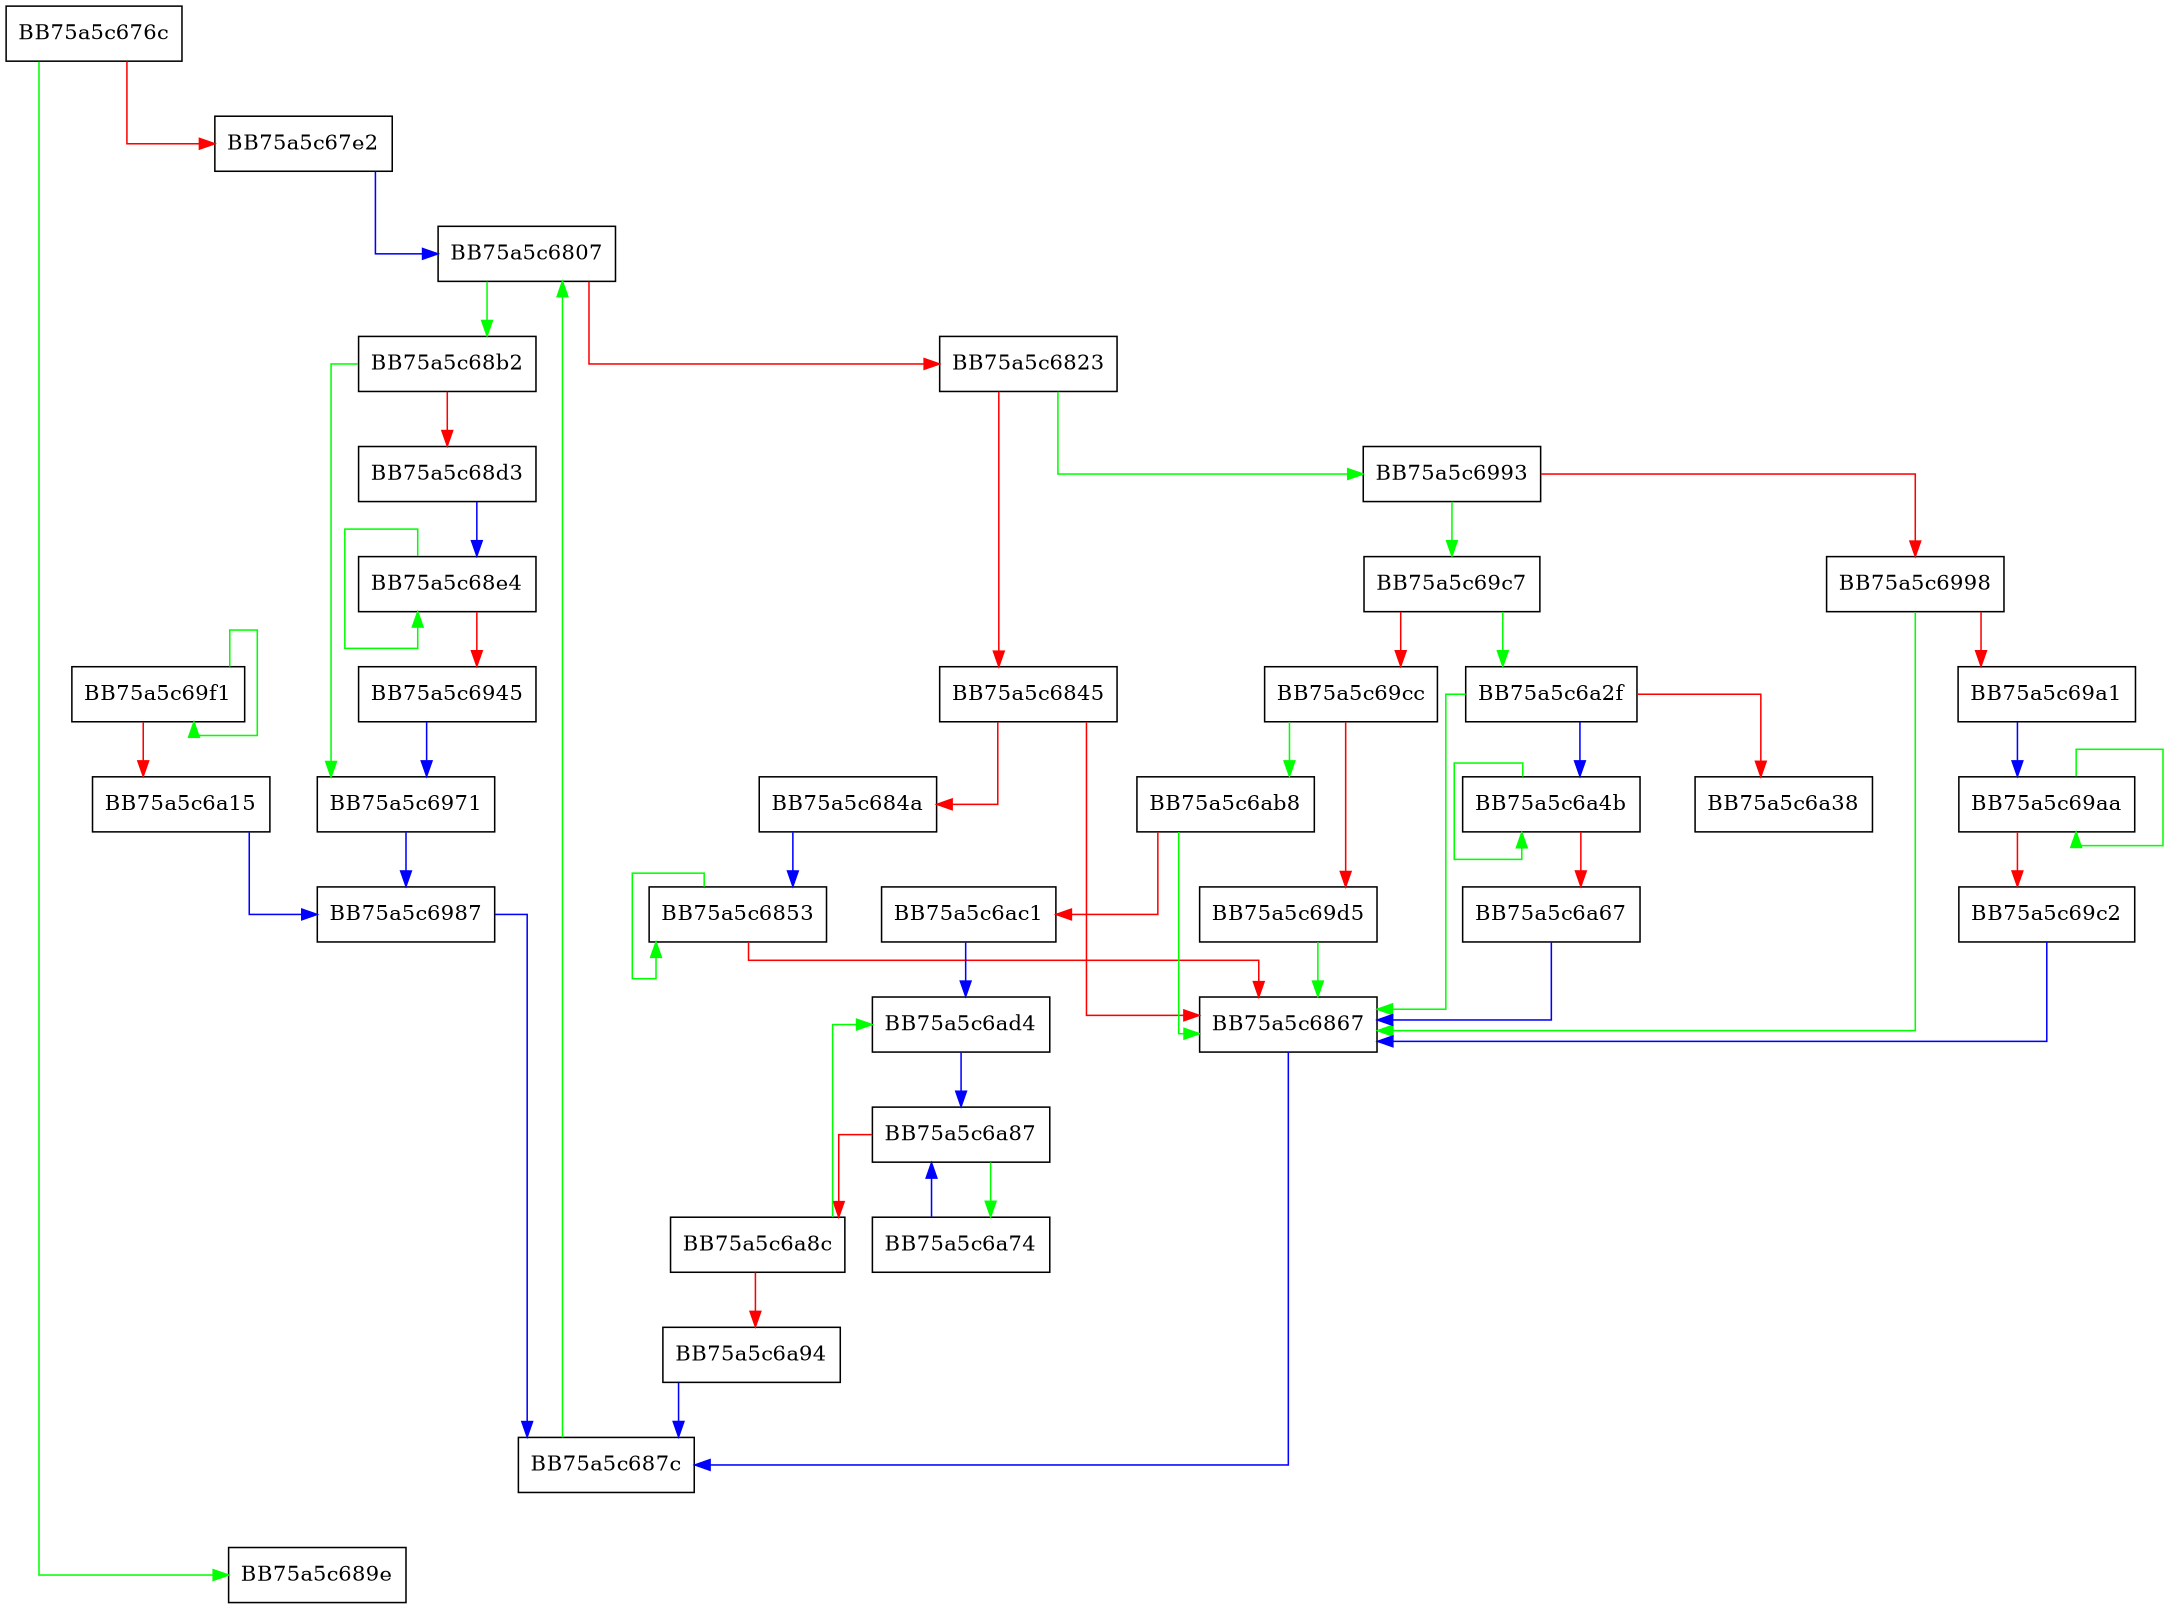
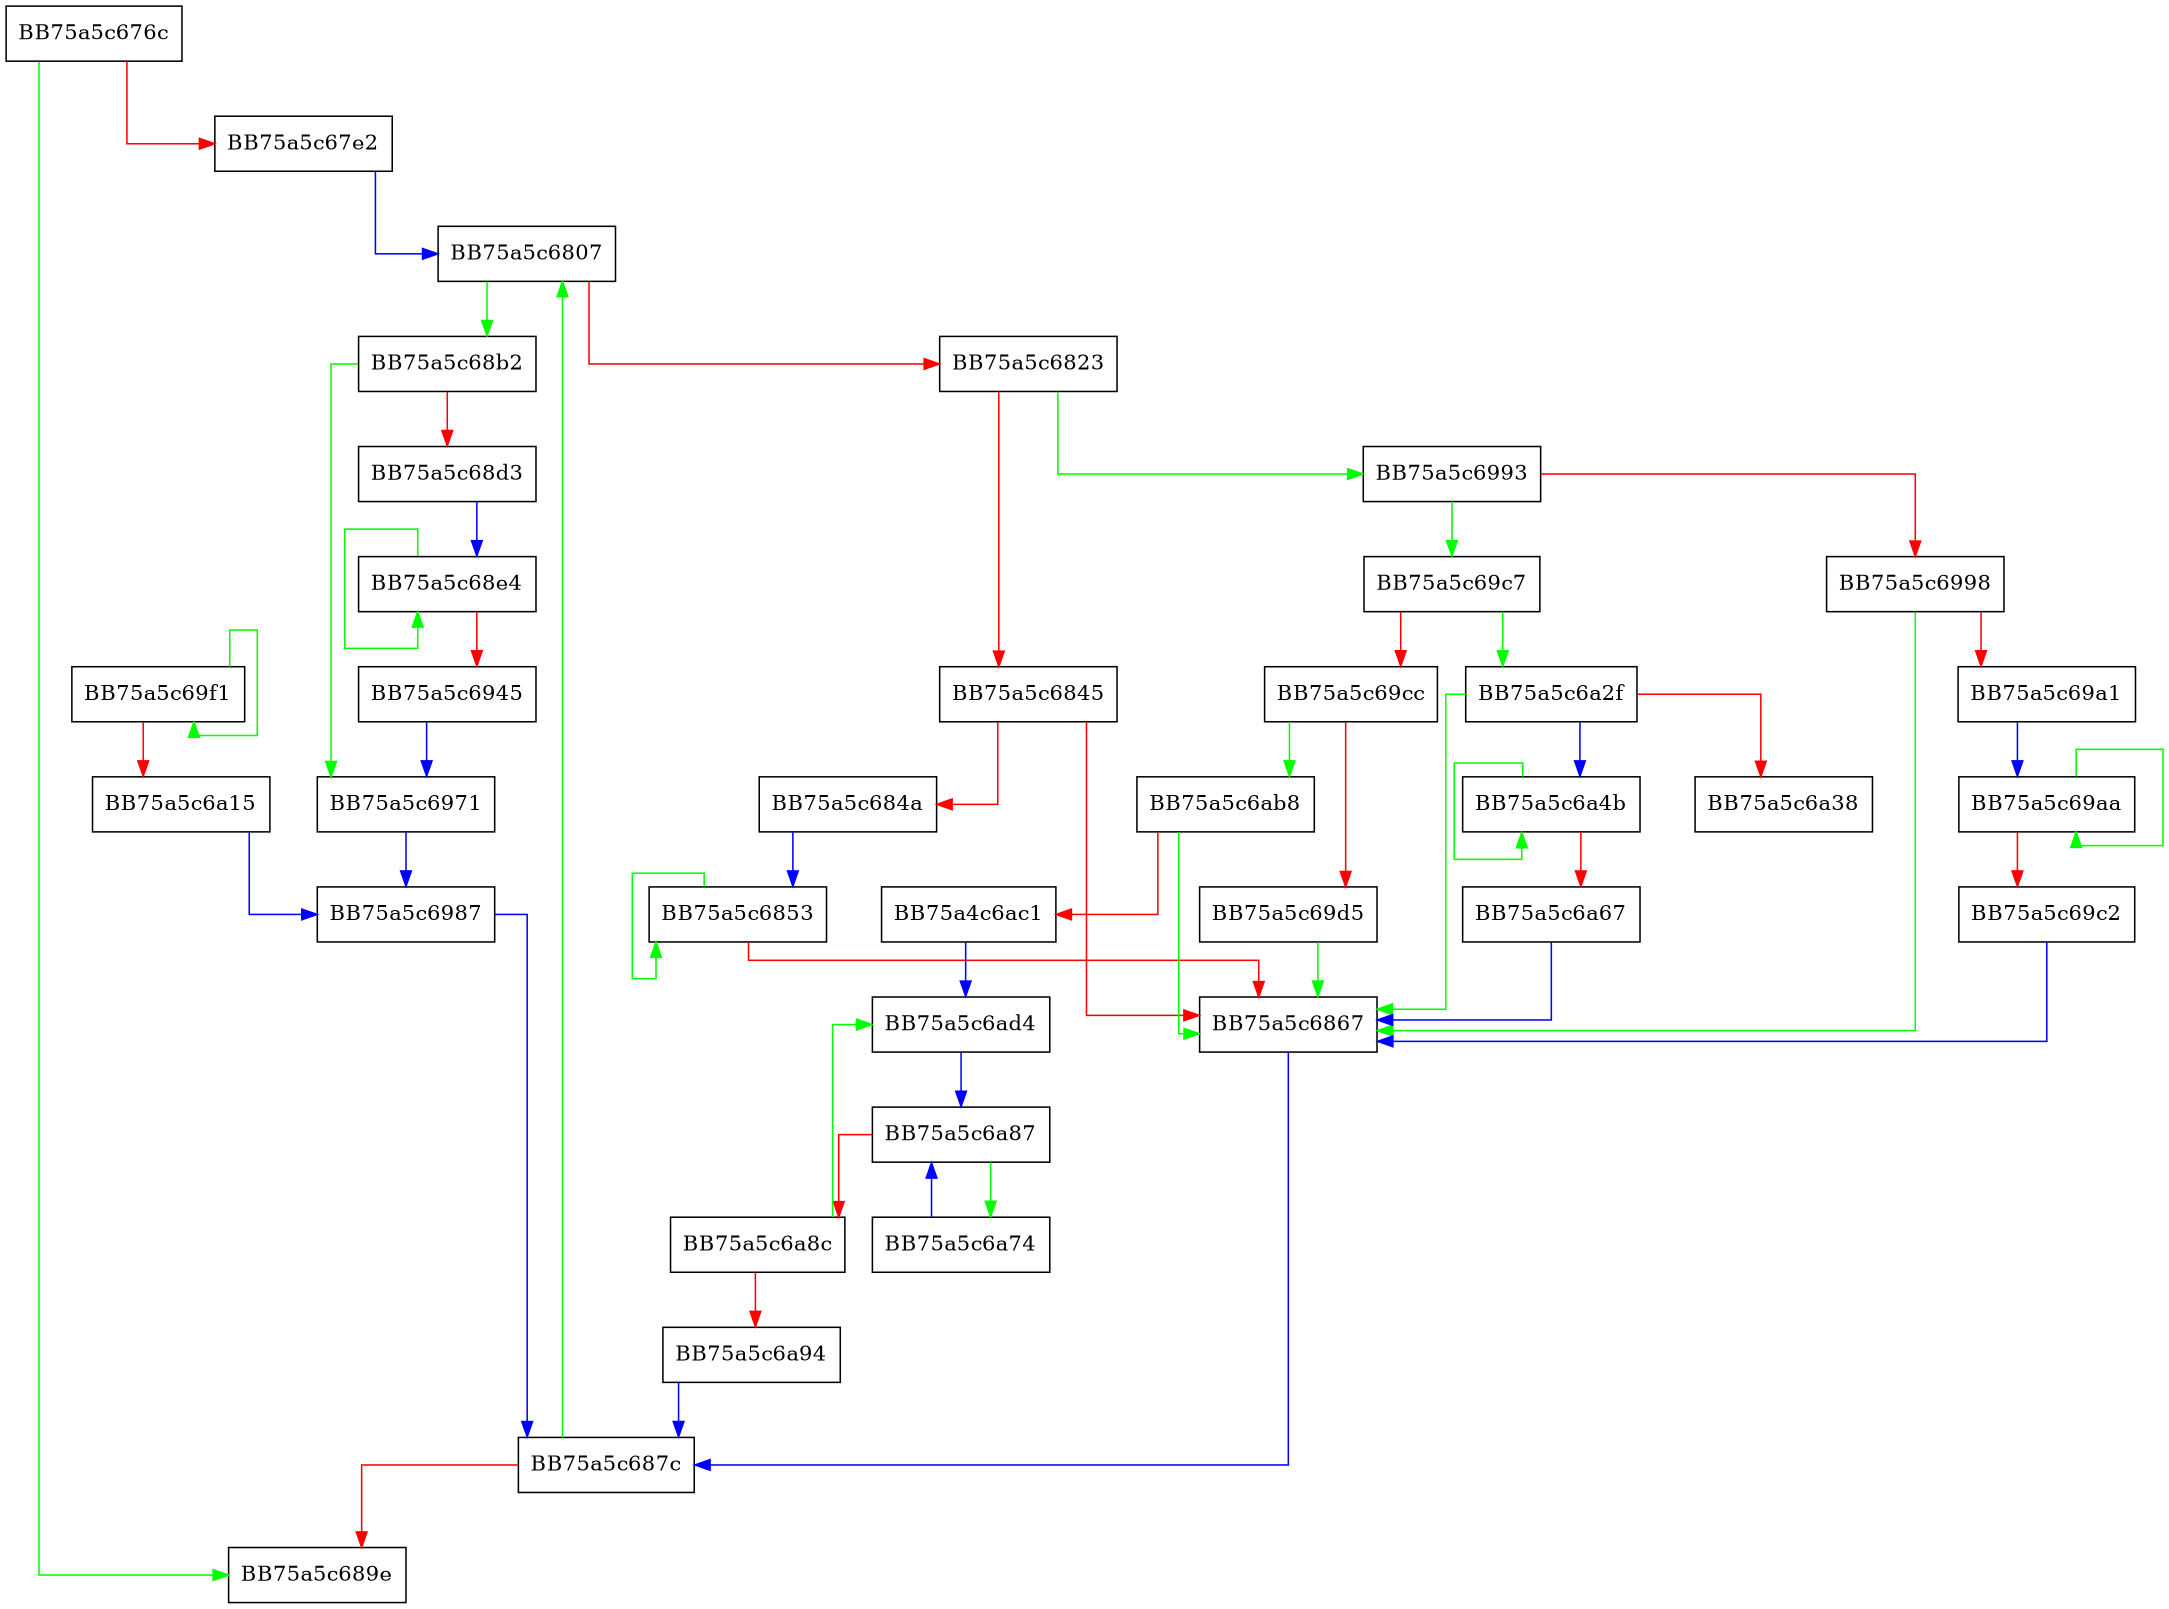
  digraph {
    splines=ortho
    node [shape=box]
    edge [color=red]
    BB75a5c676c
    BB75a5c689e
    BB75a5c67e2
    BB75a5c6807
    BB75a5c68b2
    BB75a5c6823
    BB75a5c6971
    BB75a5c68d3
    BB75a5c6993
    BB75a5c6845
    BB75a5c6987
    BB75a5c68e4
    BB75a5c69c7
    BB75a5c6998
    BB75a5c6867
    BB75a5c684a
    BB75a5c6a2f
    BB75a5c69cc
    BB75a5c69a1
    BB75a5c687c
    BB75a5c6853
    BB75a5c6945
    BB75a5c6a38
    BB75a5c6a4b
    BB75a5c6ab8
    BB75a5c69d5
    BB75a5c69aa
    BB75a5c69c2
-   BB75a5c6ac1
+   BB75a5c6ac1 [label=BB75a4c6ac1]
    BB75a5c6ad4
    BB75a5c69f1
    BB75a5c6a15
    BB75a5c6a67
    BB75a5c6a74
    BB75a5c6a87
    BB75a5c6a8c
    BB75a5c6a94
    BB75a5c676c -> BB75a5c689e [color=green]
    BB75a5c676c -> BB75a5c67e2
    BB75a5c67e2 -> BB75a5c6807 [color=blue]
    BB75a5c6807 -> BB75a5c68b2 [color=green]
    BB75a5c6807 -> BB75a5c6823
    BB75a5c68b2 -> BB75a5c6971 [color=green]
    BB75a5c68b2 -> BB75a5c68d3
    BB75a5c6823 -> BB75a5c6993 [color=green]
    BB75a5c6823 -> BB75a5c6845
    BB75a5c6971 -> BB75a5c6987 [color=blue]
    BB75a5c68d3 -> BB75a5c68e4 [color=blue]
    BB75a5c6993 -> BB75a5c69c7 [color=green]
    BB75a5c6993 -> BB75a5c6998
    BB75a5c6845 -> BB75a5c6867
    BB75a5c6845 -> BB75a5c684a
    BB75a5c6987 -> BB75a5c687c [color=blue]
    BB75a5c68e4 -> BB75a5c68e4 [color=green]
    BB75a5c68e4 -> BB75a5c6945
    BB75a5c69c7 -> BB75a5c6a2f [color=green]
    BB75a5c69c7 -> BB75a5c69cc
    BB75a5c6998 -> BB75a5c6867 [color=green]
    BB75a5c6998 -> BB75a5c69a1
    BB75a5c6867 -> BB75a5c687c [color=blue]
    BB75a5c684a -> BB75a5c6853 [color=blue]
    BB75a5c6a2f -> BB75a5c6867 [color=green]
    BB75a5c6a2f -> BB75a5c6a38
    BB75a5c6a2f -> BB75a5c6a4b [color=blue]
    BB75a5c69cc -> BB75a5c6ab8 [color=green]
    BB75a5c69cc -> BB75a5c69d5
    BB75a5c69a1 -> BB75a5c69aa [color=blue]
+   BB75a5c687c -> BB75a5c689e
    BB75a5c687c -> BB75a5c6807 [color=green]
    BB75a5c6853 -> BB75a5c6867
    BB75a5c6853 -> BB75a5c6853 [color=green]
    BB75a5c6945 -> BB75a5c6971 [color=blue]
    BB75a5c6a4b -> BB75a5c6a4b [color=green]
    BB75a5c6a4b -> BB75a5c6a67
    BB75a5c6ab8 -> BB75a5c6867 [color=green]
    BB75a5c6ab8 -> BB75a5c6ac1
    BB75a5c69d5 -> BB75a5c6867 [color=green]
    BB75a5c69aa -> BB75a5c69aa [color=green]
    BB75a5c69aa -> BB75a5c69c2
    BB75a5c69c2 -> BB75a5c6867 [color=blue]
    BB75a5c6ac1 -> BB75a5c6ad4 [color=blue]
    BB75a5c6ad4 -> BB75a5c6a87 [color=blue]
    BB75a5c69f1 -> BB75a5c69f1 [color=green]
    BB75a5c69f1 -> BB75a5c6a15
    BB75a5c6a15 -> BB75a5c6987 [color=blue]
    BB75a5c6a67 -> BB75a5c6867 [color=blue]
    BB75a5c6a74 -> BB75a5c6a87 [color=blue]
    BB75a5c6a87 -> BB75a5c6a74 [color=green]
    BB75a5c6a87 -> BB75a5c6a8c
    BB75a5c6a8c -> BB75a5c6ad4 [color=green]
    BB75a5c6a8c -> BB75a5c6a94
    BB75a5c6a94 -> BB75a5c687c [color=blue]
  }
